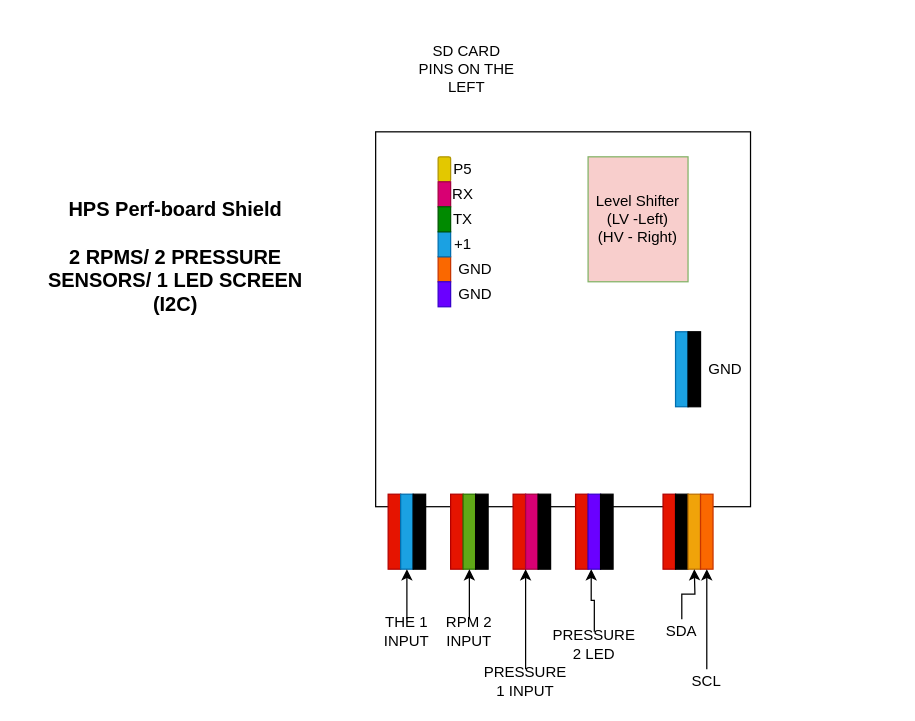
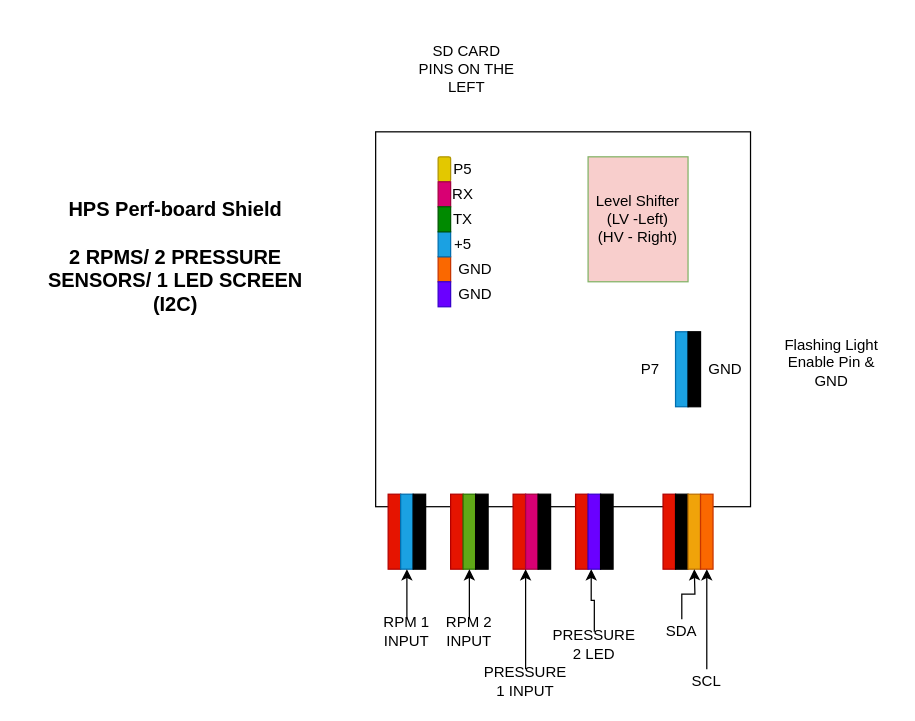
  <mxCell id="0" />
  <mxCell id="1" parent="0" />
  <mxCell id="2" value="" style="whiteSpace=wrap;html=1;aspect=fixed;" vertex="1" parent="1"><mxGeometry x="300" y="105" width="300" height="300" as="geometry" /></mxCell>
  <mxCell id="3" value="" style="rounded=1;whiteSpace=wrap;html=1;fillColor=#e3c800;strokeColor=#B09500;fontColor=#ffffff;" vertex="1" parent="1"><mxGeometry x="350" y="125" width="10" height="20" as="geometry" /></mxCell>
  <mxCell id="4" value="" style="rounded=0;whiteSpace=wrap;html=1;fillColor=#d80073;strokeColor=#A50040;fontColor=#ffffff;" vertex="1" parent="1"><mxGeometry x="350" y="145" width="10" height="20" as="geometry" /></mxCell>
  <mxCell id="5" value="" style="rounded=0;whiteSpace=wrap;html=1;fillColor=#fa6800;strokeColor=#C73500;fontColor=#ffffff;" vertex="1" parent="1"><mxGeometry x="350" y="205" width="10" height="20" as="geometry" /></mxCell>
  <mxCell id="6" value="" style="rounded=0;whiteSpace=wrap;html=1;fillColor=#6a00ff;strokeColor=#3700CC;fontColor=#ffffff;" vertex="1" parent="1"><mxGeometry x="350" y="225" width="10" height="20" as="geometry" /></mxCell>
  <mxCell id="7" value="" style="rounded=0;whiteSpace=wrap;html=1;fillColor=#1ba1e2;strokeColor=#006EAF;fontColor=#ffffff;" vertex="1" parent="1"><mxGeometry x="350" y="185" width="10" height="20" as="geometry" /></mxCell>
  <mxCell id="8" value="" style="rounded=0;whiteSpace=wrap;html=1;fillColor=#008a00;strokeColor=#005700;fontColor=#ffffff;" vertex="1" parent="1"><mxGeometry x="350" y="165" width="10" height="20" as="geometry" /></mxCell>
  <mxCell id="9" value="P5" style="text;html=1;strokeColor=none;fillColor=none;align=center;verticalAlign=middle;whiteSpace=wrap;rounded=0;" vertex="1" parent="1"><mxGeometry x="350" y="125" width="40" height="20" as="geometry" /></mxCell>
  <mxCell id="10" value="RX" style="text;html=1;strokeColor=none;fillColor=none;align=center;verticalAlign=middle;whiteSpace=wrap;rounded=0;" vertex="1" parent="1"><mxGeometry x="350" y="145" width="40" height="20" as="geometry" /></mxCell>
  <mxCell id="11" value="TX" style="text;html=1;strokeColor=none;fillColor=none;align=center;verticalAlign=middle;whiteSpace=wrap;rounded=0;" vertex="1" parent="1"><mxGeometry x="350" y="165" width="40" height="20" as="geometry" /></mxCell>
- <mxCell id="12" value="+1" style="text;html=1;strokeColor=none;fillColor=none;align=center;verticalAlign=middle;whiteSpace=wrap;rounded=0;" vertex="1" parent="1"><mxGeometry x="350" y="185" width="40" height="20" as="geometry" /></mxCell>
+ <mxCell id="12" value="+5" style="text;html=1;strokeColor=none;fillColor=none;align=center;verticalAlign=middle;whiteSpace=wrap;rounded=0;" vertex="1" parent="1"><mxGeometry x="350" y="185" width="40" height="20" as="geometry" /></mxCell>
  <mxCell id="13" value="GND" style="text;html=1;strokeColor=none;fillColor=none;align=center;verticalAlign=middle;whiteSpace=wrap;rounded=0;" vertex="1" parent="1"><mxGeometry x="360" y="205" width="40" height="20" as="geometry" /></mxCell>
  <mxCell id="14" value="GND" style="text;html=1;strokeColor=none;fillColor=none;align=center;verticalAlign=middle;whiteSpace=wrap;rounded=0;" vertex="1" parent="1"><mxGeometry x="360" y="225" width="40" height="20" as="geometry" /></mxCell>
  <mxCell id="15" value="Level Shifter&lt;br&gt;(LV -Left)&lt;br&gt;(HV - Right)" style="rounded=0;whiteSpace=wrap;html=1;fillColor=#f8cecc;strokeColor=#82b366;" vertex="1" parent="1"><mxGeometry x="470" y="125" width="80" height="100" as="geometry" /></mxCell>
  <mxCell id="16" value="" style="rounded=0;whiteSpace=wrap;html=1;fillColor=#e51400;strokeColor=#B20000;fontColor=#ffffff;" vertex="1" parent="1"><mxGeometry x="310" y="395" width="10" height="60" as="geometry" /></mxCell>
  <mxCell id="17" value="" style="rounded=0;whiteSpace=wrap;html=1;fillColor=#1ba1e2;strokeColor=#006EAF;fontColor=#ffffff;" vertex="1" parent="1"><mxGeometry x="320" y="395" width="10" height="60" as="geometry" /></mxCell>
  <mxCell id="18" value="" style="rounded=0;whiteSpace=wrap;html=1;fillColor=#000000;" vertex="1" parent="1"><mxGeometry x="330" y="395" width="10" height="60" as="geometry" /></mxCell>
  <mxCell id="19" value="" style="rounded=0;whiteSpace=wrap;html=1;fillColor=#e51400;strokeColor=#B20000;fontColor=#ffffff;" vertex="1" parent="1"><mxGeometry x="360" y="395" width="10" height="60" as="geometry" /></mxCell>
  <mxCell id="20" value="" style="rounded=0;whiteSpace=wrap;html=1;fillColor=#60a917;strokeColor=#2D7600;fontColor=#ffffff;" vertex="1" parent="1"><mxGeometry x="370" y="395" width="10" height="60" as="geometry" /></mxCell>
  <mxCell id="21" value="" style="rounded=0;whiteSpace=wrap;html=1;fillColor=#000000;" vertex="1" parent="1"><mxGeometry x="380" y="395" width="10" height="60" as="geometry" /></mxCell>
  <mxCell id="22" value="" style="rounded=0;whiteSpace=wrap;html=1;fillColor=#e51400;strokeColor=#B20000;fontColor=#ffffff;" vertex="1" parent="1"><mxGeometry x="410" y="395" width="10" height="60" as="geometry" /></mxCell>
  <mxCell id="23" value="" style="rounded=0;whiteSpace=wrap;html=1;fillColor=#d80073;strokeColor=#A50040;fontColor=#ffffff;" vertex="1" parent="1"><mxGeometry x="420" y="395" width="10" height="60" as="geometry" /></mxCell>
  <mxCell id="24" value="" style="rounded=0;whiteSpace=wrap;html=1;fillColor=#000000;" vertex="1" parent="1"><mxGeometry x="430" y="395" width="10" height="60" as="geometry" /></mxCell>
  <mxCell id="25" value="" style="rounded=0;whiteSpace=wrap;html=1;fillColor=#e51400;strokeColor=#B20000;fontColor=#ffffff;" vertex="1" parent="1"><mxGeometry x="460" y="395" width="10" height="60" as="geometry" /></mxCell>
  <mxCell id="26" value="" style="rounded=0;whiteSpace=wrap;html=1;fillColor=#6a00ff;strokeColor=#3700CC;fontColor=#ffffff;" vertex="1" parent="1"><mxGeometry x="470" y="395" width="10" height="60" as="geometry" /></mxCell>
  <mxCell id="27" value="" style="rounded=0;whiteSpace=wrap;html=1;fillColor=#000000;" vertex="1" parent="1"><mxGeometry x="480" y="395" width="10" height="60" as="geometry" /></mxCell>
  <mxCell id="28" value="" style="rounded=0;whiteSpace=wrap;html=1;fillColor=#e51400;strokeColor=#B20000;fontColor=#ffffff;" vertex="1" parent="1"><mxGeometry x="530" y="395" width="10" height="60" as="geometry" /></mxCell>
  <mxCell id="29" value="" style="rounded=0;whiteSpace=wrap;html=1;fillColor=#000000;" vertex="1" parent="1"><mxGeometry x="540" y="395" width="10" height="60" as="geometry" /></mxCell>
  <mxCell id="30" value="" style="rounded=0;whiteSpace=wrap;html=1;fillColor=#f0a30a;strokeColor=#BD7000;fontColor=#ffffff;" vertex="1" parent="1"><mxGeometry x="550" y="395" width="10" height="60" as="geometry" /></mxCell>
  <mxCell id="31" value="" style="rounded=0;whiteSpace=wrap;html=1;fillColor=#fa6800;strokeColor=#C73500;fontColor=#ffffff;" vertex="1" parent="1"><mxGeometry x="560" y="395" width="10" height="60" as="geometry" /></mxCell>
  <mxCell id="32" value="" style="edgeStyle=orthogonalEdgeStyle;rounded=0;orthogonalLoop=1;jettySize=auto;html=1;entryX=0.5;entryY=1;entryDx=0;entryDy=0;" edge="1" parent="1" source="33" target="17"><mxGeometry relative="1" as="geometry" /></mxCell>
- <mxCell id="33" value="THE 1 INPUT" style="text;html=1;strokeColor=none;fillColor=none;align=center;verticalAlign=middle;whiteSpace=wrap;rounded=0;" vertex="1" parent="1"><mxGeometry x="305" y="495" width="40" height="20" as="geometry" /></mxCell>
+ <mxCell id="33" value="RPM 1 INPUT" style="text;html=1;strokeColor=none;fillColor=none;align=center;verticalAlign=middle;whiteSpace=wrap;rounded=0;" vertex="1" parent="1"><mxGeometry x="305" y="495" width="40" height="20" as="geometry" /></mxCell>
  <mxCell id="34" value="" style="edgeStyle=orthogonalEdgeStyle;rounded=0;orthogonalLoop=1;jettySize=auto;html=1;entryX=0.5;entryY=1;entryDx=0;entryDy=0;" edge="1" parent="1" source="35" target="20"><mxGeometry relative="1" as="geometry" /></mxCell>
  <mxCell id="35" value="RPM 2 INPUT" style="text;html=1;strokeColor=none;fillColor=none;align=center;verticalAlign=middle;whiteSpace=wrap;rounded=0;" vertex="1" parent="1"><mxGeometry x="355" y="495" width="40" height="20" as="geometry" /></mxCell>
  <mxCell id="36" value="" style="edgeStyle=orthogonalEdgeStyle;rounded=0;orthogonalLoop=1;jettySize=auto;html=1;entryX=0;entryY=1;entryDx=0;entryDy=0;" edge="1" parent="1" source="37" target="23"><mxGeometry relative="1" as="geometry" /></mxCell>
  <mxCell id="37" value="PRESSURE 1 INPUT" style="text;html=1;strokeColor=none;fillColor=none;align=center;verticalAlign=middle;whiteSpace=wrap;rounded=0;" vertex="1" parent="1"><mxGeometry x="400" y="535" width="40" height="20" as="geometry" /></mxCell>
  <mxCell id="38" value="" style="edgeStyle=orthogonalEdgeStyle;rounded=0;orthogonalLoop=1;jettySize=auto;html=1;entryX=0.25;entryY=1;entryDx=0;entryDy=0;" edge="1" parent="1" source="39" target="26"><mxGeometry relative="1" as="geometry" /></mxCell>
  <mxCell id="39" value="PRESSURE 2 LED" style="text;html=1;strokeColor=none;fillColor=none;align=center;verticalAlign=middle;whiteSpace=wrap;rounded=0;" vertex="1" parent="1"><mxGeometry x="455" y="505" width="40" height="20" as="geometry" /></mxCell>
  <mxCell id="40" value="" style="edgeStyle=orthogonalEdgeStyle;rounded=0;orthogonalLoop=1;jettySize=auto;html=1;" edge="1" parent="1" source="41"><mxGeometry relative="1" as="geometry"><mxPoint x="555" y="455" as="targetPoint" /></mxGeometry></mxCell>
  <mxCell id="41" value="SDA" style="text;html=1;strokeColor=none;fillColor=none;align=center;verticalAlign=middle;whiteSpace=wrap;rounded=0;" vertex="1" parent="1"><mxGeometry x="525" y="495" width="40" height="20" as="geometry" /></mxCell>
  <mxCell id="42" value="" style="edgeStyle=orthogonalEdgeStyle;rounded=0;orthogonalLoop=1;jettySize=auto;html=1;entryX=0.5;entryY=1;entryDx=0;entryDy=0;" edge="1" parent="1" source="43" target="31"><mxGeometry relative="1" as="geometry" /></mxCell>
  <mxCell id="43" value="SCL" style="text;html=1;strokeColor=none;fillColor=none;align=center;verticalAlign=middle;whiteSpace=wrap;rounded=0;" vertex="1" parent="1"><mxGeometry x="545" y="535" width="40" height="20" as="geometry" /></mxCell>
  <mxCell id="44" value="" style="rounded=0;whiteSpace=wrap;html=1;fillColor=#1ba1e2;strokeColor=#006EAF;fontColor=#ffffff;" vertex="1" parent="1"><mxGeometry x="540" y="265" width="10" height="60" as="geometry" /></mxCell>
  <mxCell id="45" value="" style="rounded=0;whiteSpace=wrap;html=1;fillColor=#000000;" vertex="1" parent="1"><mxGeometry x="550" y="265" width="10" height="60" as="geometry" /></mxCell>
+ <mxCell id="46" value="P7" style="text;html=1;strokeColor=none;fillColor=none;align=center;verticalAlign=middle;whiteSpace=wrap;rounded=0;" vertex="1" parent="1"><mxGeometry x="500" y="285" width="40" height="20" as="geometry" /></mxCell>
  <mxCell id="47" value="GND" style="text;html=1;strokeColor=none;fillColor=none;align=center;verticalAlign=middle;whiteSpace=wrap;rounded=0;" vertex="1" parent="1"><mxGeometry x="560" y="285" width="40" height="20" as="geometry" /></mxCell>
  <mxCell id="48" value="SD CARD PINS ON THE LEFT" style="text;html=1;strokeColor=none;fillColor=none;align=center;verticalAlign=middle;whiteSpace=wrap;rounded=0;" vertex="1" parent="1"><mxGeometry x="330" y="20" width="86" height="70" as="geometry" /></mxCell>
  <mxCell id="49" value="&lt;b style=&quot;font-size: 16px&quot;&gt;HPS Perf-board Shield&lt;br&gt;&lt;br&gt;2 RPMS/ 2 PRESSURE SENSORS/ 1 LED SCREEN (I2C)&lt;/b&gt;" style="text;html=1;strokeColor=none;fillColor=none;align=center;verticalAlign=middle;whiteSpace=wrap;rounded=0;" vertex="1" parent="1"><mxGeometry x="20" y="145" width="240" height="120" as="geometry" /></mxCell>
+ <mxCell id="50" value="Flashing Light Enable Pin &amp;amp; GND" style="text;html=1;strokeColor=none;fillColor=none;align=center;verticalAlign=middle;whiteSpace=wrap;rounded=0;" vertex="1" parent="1"><mxGeometry x="620" y="245" width="90" height="90" as="geometry" /></mxCell>
